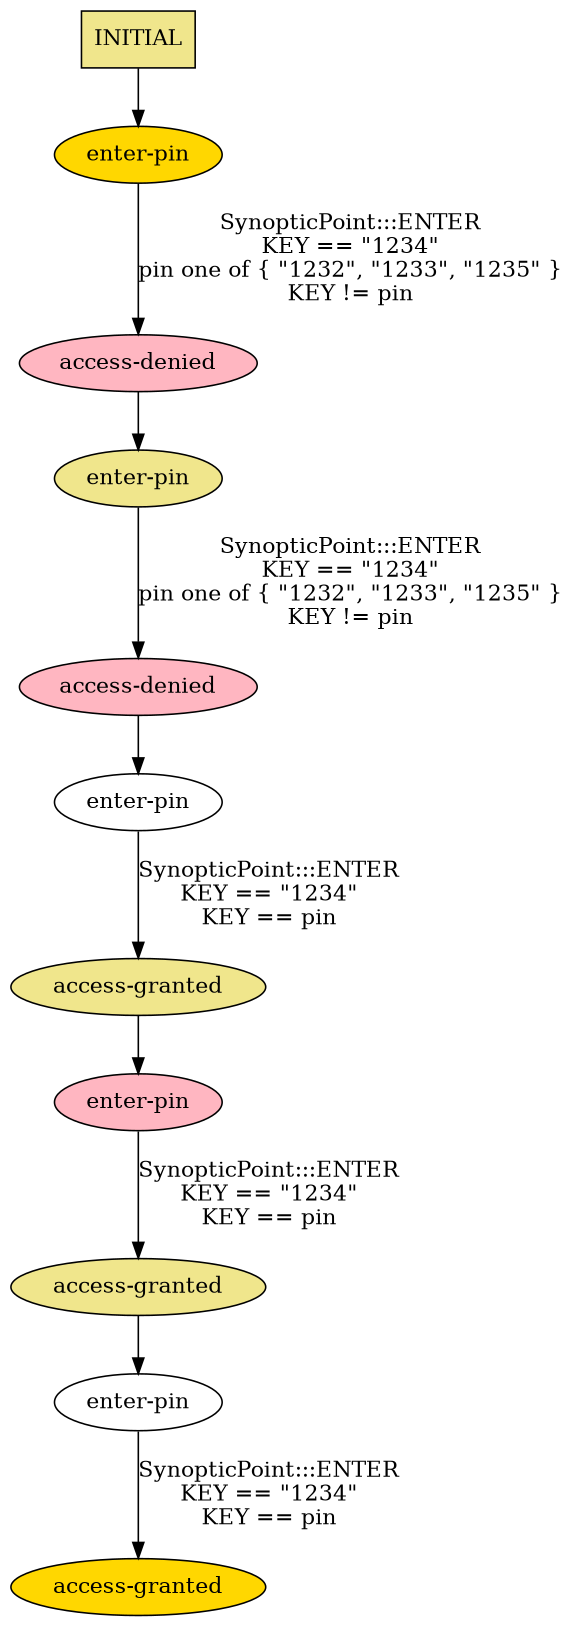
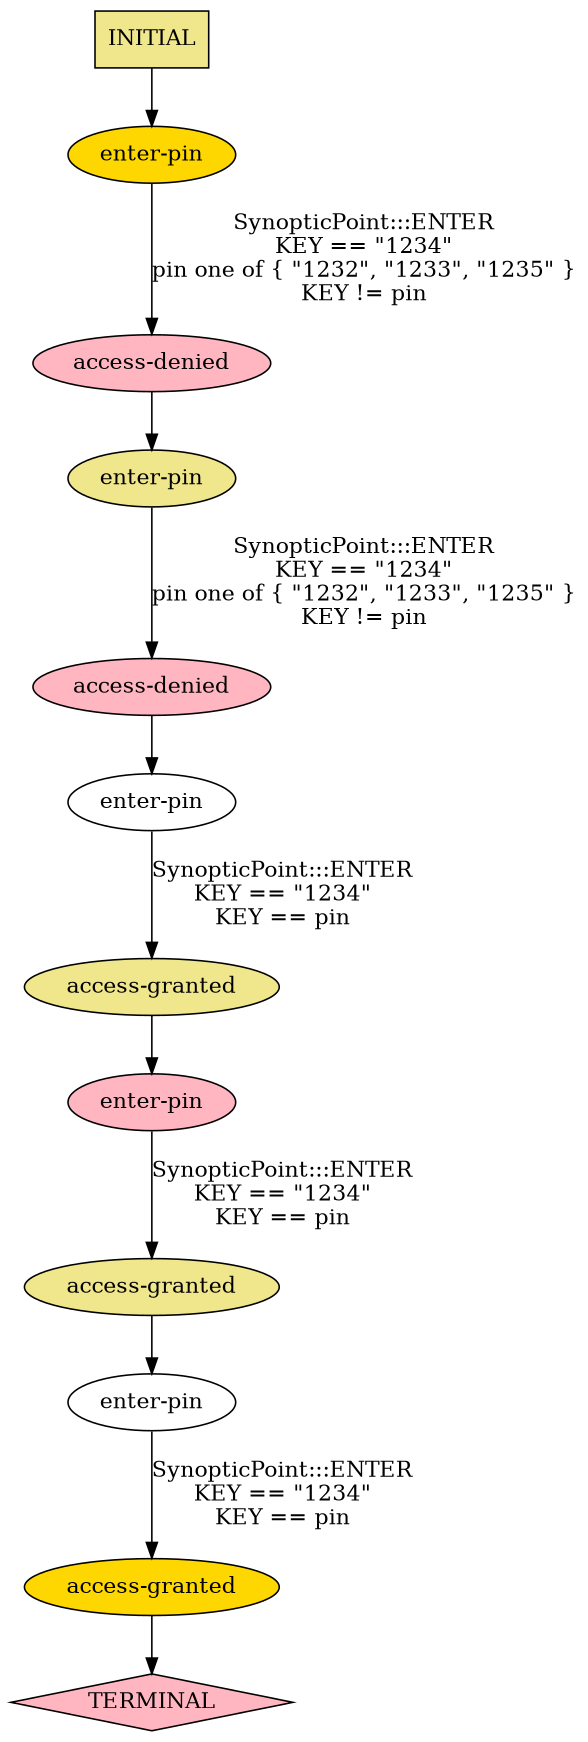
  digraph {
    node [style=filled fillcolor=lightpink]
    n1 [label="access-denied"]
    n2 [label="enter-pin" fillcolor=khaki]
    n3 [label="access-denied"]
    n4 [label="enter-pin" fillcolor=white]
    n5 [label="access-granted" fillcolor=khaki]
    n6 [label="enter-pin"]
    n7 [label="access-granted" fillcolor=khaki]
    n8 [label="enter-pin" fillcolor=white]
    n9 [label="access-granted" fillcolor=gold]
+   n10 [label=TERMINAL shape=diamond]
    n11 [label="enter-pin" fillcolor=gold]
    n12 [label=INITIAL shape=box fillcolor=khaki]
    n1 -> n2
    n2 -> n3 [label="SynopticPoint:::ENTER\nKEY == \"1234\"\npin one of { \"1232\", \"1233\", \"1235\" }\nKEY != pin\n"]
    n3 -> n4
    n4 -> n5 [label="SynopticPoint:::ENTER\nKEY == \"1234\"\nKEY == pin\n"]
    n5 -> n6
    n6 -> n7 [label="SynopticPoint:::ENTER\nKEY == \"1234\"\nKEY == pin\n"]
    n7 -> n8
    n8 -> n9 [label="SynopticPoint:::ENTER\nKEY == \"1234\"\nKEY == pin\n"]
+   n9 -> n10
    n11 -> n1 [label="SynopticPoint:::ENTER\nKEY == \"1234\"\npin one of { \"1232\", \"1233\", \"1235\" }\nKEY != pin\n"]
    n12 -> n11
  }
